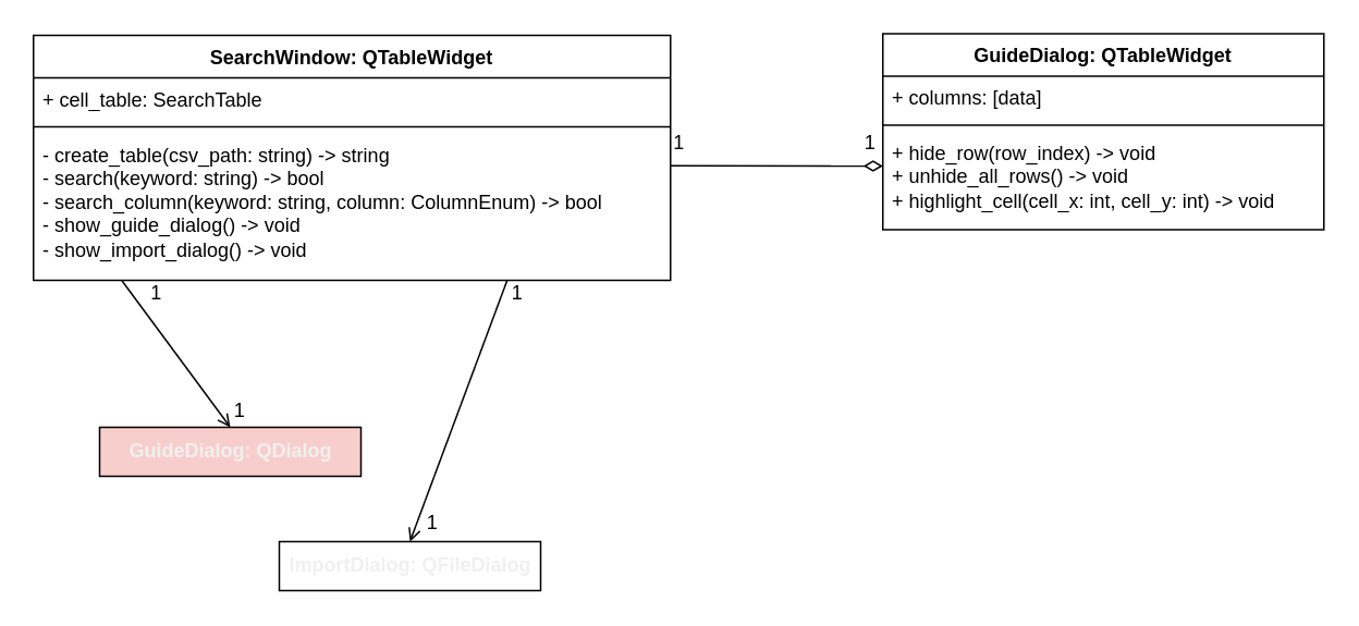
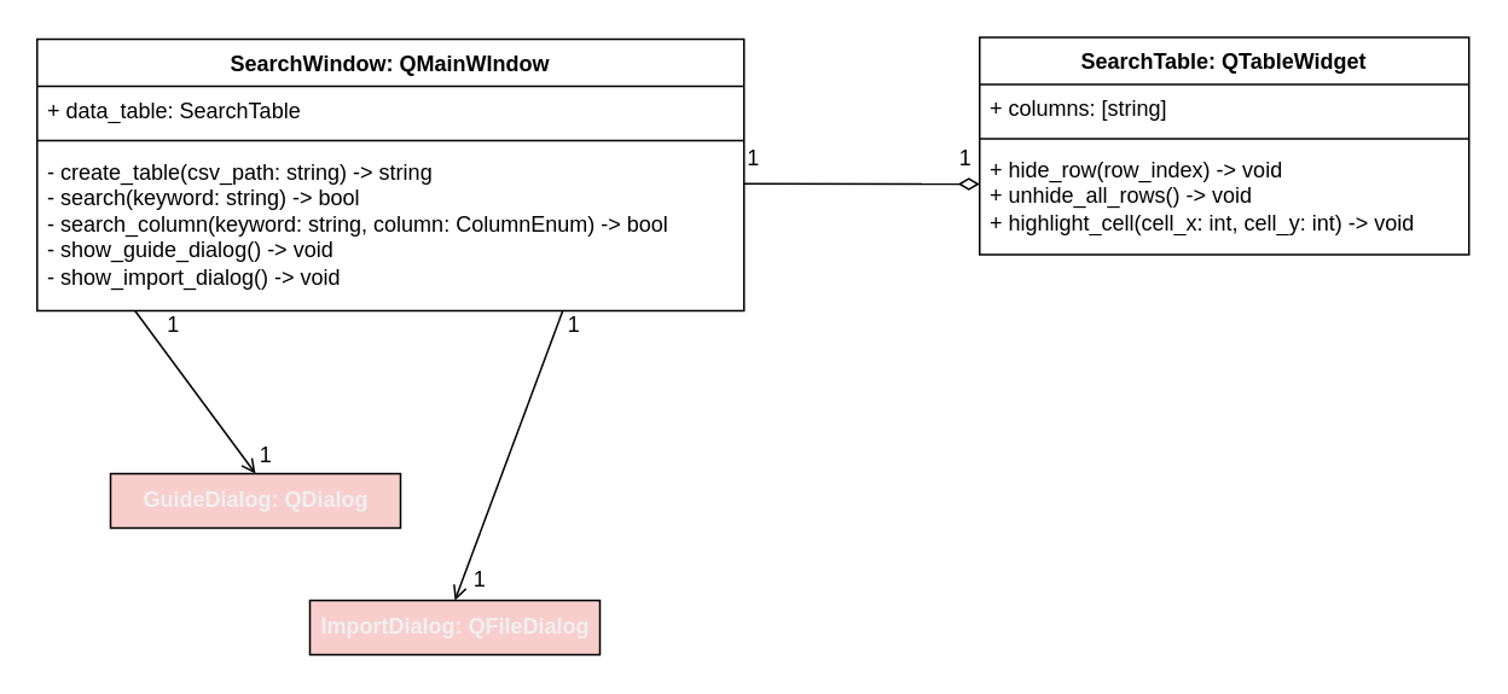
  <mxCell id="0" />
  <mxCell id="1" parent="0" />
- <mxCell id="2" value="SearchWindow: QTableWidget" style="swimlane;fontStyle=1;align=center;verticalAlign=top;childLayout=stackLayout;horizontal=1;startSize=26;horizontalStack=0;resizeParent=1;resizeParentMax=0;resizeLast=0;collapsible=1;marginBottom=0;whiteSpace=wrap;html=1;" vertex="1" parent="1"><mxGeometry x="20" y="21" width="390" height="150" as="geometry" /></mxCell>
- <mxCell id="3" value="+ cell_table: SearchTable" style="text;strokeColor=none;fillColor=none;align=left;verticalAlign=top;spacingLeft=4;spacingRight=4;overflow=hidden;rotatable=0;points=[[0,0.5],[1,0.5]];portConstraint=eastwest;whiteSpace=wrap;html=1;" vertex="1" parent="2"><mxGeometry y="26" width="390" height="26" as="geometry" /></mxCell>
+ <mxCell id="2" value="SearchWindow: QMainWIndow" style="swimlane;fontStyle=1;align=center;verticalAlign=top;childLayout=stackLayout;horizontal=1;startSize=26;horizontalStack=0;resizeParent=1;resizeParentMax=0;resizeLast=0;collapsible=1;marginBottom=0;whiteSpace=wrap;html=1;" vertex="1" parent="1"><mxGeometry x="20" y="21" width="390" height="150" as="geometry" /></mxCell>
+ <mxCell id="3" value="+ data_table: SearchTable" style="text;strokeColor=none;fillColor=none;align=left;verticalAlign=top;spacingLeft=4;spacingRight=4;overflow=hidden;rotatable=0;points=[[0,0.5],[1,0.5]];portConstraint=eastwest;whiteSpace=wrap;html=1;" vertex="1" parent="2"><mxGeometry y="26" width="390" height="26" as="geometry" /></mxCell>
  <mxCell id="4" value="" style="line;strokeWidth=1;fillColor=none;align=left;verticalAlign=middle;spacingTop=-1;spacingLeft=3;spacingRight=3;rotatable=0;labelPosition=right;points=[];portConstraint=eastwest;strokeColor=inherit;" vertex="1" parent="2"><mxGeometry y="52" width="390" height="8" as="geometry" /></mxCell>
  <mxCell id="5" value="&lt;div&gt;- create_table(csv_path: string) -&amp;gt; string&lt;br&gt;&lt;/div&gt;- search(keyword: string)&amp;nbsp;-&amp;gt;&amp;nbsp;bool&lt;div&gt;- search_column(&lt;span style=&quot;&quot;&gt;keyword: string, column: ColumnEnum&lt;/span&gt;&lt;span style=&quot;&quot;&gt;)&lt;/span&gt;&lt;span style=&quot;&quot;&gt;&amp;nbsp;&lt;/span&gt;&lt;span style=&quot;&quot;&gt;-&amp;gt;&amp;nbsp;&lt;/span&gt;&lt;span style=&quot;&quot;&gt;bool&lt;/span&gt;&lt;/div&gt;&lt;div&gt;- show_guide&lt;span style=&quot;background-color: initial;&quot;&gt;_dialog&lt;/span&gt;&lt;span style=&quot;background-color: initial;&quot;&gt;()&amp;nbsp;-&amp;gt;&amp;nbsp;void&lt;/span&gt;&lt;/div&gt;&lt;div&gt;- show_import_dialog() -&amp;gt; void&lt;span style=&quot;background-color: initial;&quot;&gt;&lt;br&gt;&lt;/span&gt;&lt;/div&gt;&lt;div&gt;&lt;br&gt;&lt;/div&gt;" style="text;strokeColor=none;fillColor=none;align=left;verticalAlign=top;spacingLeft=4;spacingRight=4;overflow=hidden;rotatable=0;points=[[0,0.5],[1,0.5]];portConstraint=eastwest;whiteSpace=wrap;html=1;labelBackgroundColor=none;" vertex="1" parent="2"><mxGeometry y="60" width="390" height="90" as="geometry" /></mxCell>
  <mxCell id="6" value="&lt;span style=&quot;color: rgb(240, 240, 240); font-family: Helvetica; font-size: 12px; font-style: normal; font-variant-ligatures: normal; font-variant-caps: normal; font-weight: 700; letter-spacing: normal; orphans: 2; text-align: center; text-indent: 0px; text-transform: none; widows: 2; word-spacing: 0px; -webkit-text-stroke-width: 0px; white-space: normal; text-decoration-thickness: initial; text-decoration-style: initial; text-decoration-color: initial; float: none; display: inline !important;&quot;&gt;GuideDialog: QDialog&lt;/span&gt;" style="rounded=0;whiteSpace=wrap;html=1;labelBackgroundColor=none;fillColor=#f8cecc;" vertex="1" parent="1"><mxGeometry x="60.5" y="261" width="160" height="30" as="geometry" /></mxCell>
- <mxCell id="7" value="&lt;span style=&quot;color: rgb(240, 240, 240); font-family: Helvetica; font-size: 12px; font-style: normal; font-variant-ligatures: normal; font-variant-caps: normal; font-weight: 700; letter-spacing: normal; orphans: 2; text-align: center; text-indent: 0px; text-transform: none; widows: 2; word-spacing: 0px; -webkit-text-stroke-width: 0px; white-space: normal; text-decoration-thickness: initial; text-decoration-style: initial; text-decoration-color: initial; float: none; display: inline !important;&quot;&gt;ImportDialog: QFileDialog&lt;/span&gt;" style="rounded=0;whiteSpace=wrap;html=1;labelBackgroundColor=none;" vertex="1" parent="1"><mxGeometry x="170.5" y="331" width="160" height="30" as="geometry" /></mxCell>
- <mxCell id="8" value="GuideDialog: QTableWidget" style="swimlane;fontStyle=1;align=center;verticalAlign=top;childLayout=stackLayout;horizontal=1;startSize=26;horizontalStack=0;resizeParent=1;resizeParentMax=0;resizeLast=0;collapsible=1;marginBottom=0;whiteSpace=wrap;html=1;" vertex="1" parent="1"><mxGeometry x="540" y="20" width="270" height="120" as="geometry" /></mxCell>
- <mxCell id="9" value="+ columns: [data]" style="text;strokeColor=none;fillColor=none;align=left;verticalAlign=top;spacingLeft=4;spacingRight=4;overflow=hidden;rotatable=0;points=[[0,0.5],[1,0.5]];portConstraint=eastwest;whiteSpace=wrap;html=1;" vertex="1" parent="8"><mxGeometry y="26" width="270" height="26" as="geometry" /></mxCell>
+ <mxCell id="7" value="&lt;span style=&quot;color: rgb(240, 240, 240); font-family: Helvetica; font-size: 12px; font-style: normal; font-variant-ligatures: normal; font-variant-caps: normal; font-weight: 700; letter-spacing: normal; orphans: 2; text-align: center; text-indent: 0px; text-transform: none; widows: 2; word-spacing: 0px; -webkit-text-stroke-width: 0px; white-space: normal; text-decoration-thickness: initial; text-decoration-style: initial; text-decoration-color: initial; float: none; display: inline !important;&quot;&gt;ImportDialog: QFileDialog&lt;/span&gt;" style="rounded=0;whiteSpace=wrap;html=1;labelBackgroundColor=none;fillColor=#f8cecc;" vertex="1" parent="1"><mxGeometry x="170.5" y="331" width="160" height="30" as="geometry" /></mxCell>
+ <mxCell id="8" value="SearchTable: QTableWidget" style="swimlane;fontStyle=1;align=center;verticalAlign=top;childLayout=stackLayout;horizontal=1;startSize=26;horizontalStack=0;resizeParent=1;resizeParentMax=0;resizeLast=0;collapsible=1;marginBottom=0;whiteSpace=wrap;html=1;" vertex="1" parent="1"><mxGeometry x="540" y="20" width="270" height="120" as="geometry" /></mxCell>
+ <mxCell id="9" value="+ columns: [string]" style="text;strokeColor=none;fillColor=none;align=left;verticalAlign=top;spacingLeft=4;spacingRight=4;overflow=hidden;rotatable=0;points=[[0,0.5],[1,0.5]];portConstraint=eastwest;whiteSpace=wrap;html=1;" vertex="1" parent="8"><mxGeometry y="26" width="270" height="26" as="geometry" /></mxCell>
  <mxCell id="10" value="" style="line;strokeWidth=1;fillColor=none;align=left;verticalAlign=middle;spacingTop=-1;spacingLeft=3;spacingRight=3;rotatable=0;labelPosition=right;points=[];portConstraint=eastwest;strokeColor=inherit;" vertex="1" parent="8"><mxGeometry y="52" width="270" height="8" as="geometry" /></mxCell>
  <mxCell id="11" value="&lt;div&gt;+ hide_row(row_index)&lt;span style=&quot;&quot;&gt;&amp;nbsp;&lt;/span&gt;&lt;span style=&quot;&quot;&gt;-&amp;gt; void&lt;/span&gt;&lt;/div&gt;&lt;div&gt;+ unhide_all_rows() -&amp;gt; void&lt;br&gt;&lt;/div&gt;&lt;div&gt;+ highlight_cell(cell_x: int, cell_y: int) -&amp;gt; void&lt;/div&gt;" style="text;strokeColor=none;fillColor=none;align=left;verticalAlign=top;spacingLeft=4;spacingRight=4;overflow=hidden;rotatable=0;points=[[0,0.5],[1,0.5]];portConstraint=eastwest;whiteSpace=wrap;html=1;labelBackgroundColor=none;" vertex="1" parent="8"><mxGeometry y="60" width="270" height="60" as="geometry" /></mxCell>
  <mxCell id="12" value="" style="edgeStyle=none;orthogonalLoop=1;jettySize=auto;html=1;rounded=0;entryX=0.5;entryY=0;entryDx=0;entryDy=0;endArrow=open;endFill=0;" edge="1" parent="1" target="6"><mxGeometry width="100" relative="1" as="geometry"><mxPoint x="74" y="171" as="sourcePoint" /><mxPoint x="140" y="191" as="targetPoint" /><Array as="points" /></mxGeometry></mxCell>
  <mxCell id="13" value="" style="edgeStyle=none;orthogonalLoop=1;jettySize=auto;html=1;rounded=0;entryX=0.5;entryY=0;entryDx=0;entryDy=0;endArrow=open;endFill=0;" edge="1" parent="1" target="7"><mxGeometry width="100" relative="1" as="geometry"><mxPoint x="310" y="171" as="sourcePoint" /><mxPoint x="310" y="211" as="targetPoint" /><Array as="points" /></mxGeometry></mxCell>
  <mxCell id="14" value="1" style="text;html=1;align=center;verticalAlign=middle;resizable=0;points=[];autosize=1;strokeColor=none;fillColor=none;" vertex="1" parent="1"><mxGeometry x="131" y="236" width="30" height="30" as="geometry" /></mxCell>
  <mxCell id="15" value="1" style="text;html=1;align=center;verticalAlign=middle;resizable=0;points=[];autosize=1;strokeColor=none;fillColor=none;" vertex="1" parent="1"><mxGeometry x="80" y="164" width="30" height="30" as="geometry" /></mxCell>
  <mxCell id="16" value="1" style="text;html=1;align=center;verticalAlign=middle;resizable=0;points=[];autosize=1;strokeColor=none;fillColor=none;" vertex="1" parent="1"><mxGeometry x="300.5" y="164" width="30" height="30" as="geometry" /></mxCell>
  <mxCell id="17" value="1" style="text;html=1;align=center;verticalAlign=middle;resizable=0;points=[];autosize=1;strokeColor=none;fillColor=none;" vertex="1" parent="1"><mxGeometry x="249" y="305" width="30" height="30" as="geometry" /></mxCell>
  <mxCell id="18" value="" style="edgeStyle=none;orthogonalLoop=1;jettySize=auto;html=1;rounded=0;exitX=1;exitY=0.221;exitDx=0;exitDy=0;exitPerimeter=0;endArrow=diamondThin;endFill=0;endSize=9;" edge="1" parent="1" source="5"><mxGeometry width="100" relative="1" as="geometry"><mxPoint x="380" y="101" as="sourcePoint" /><mxPoint x="540" y="101" as="targetPoint" /><Array as="points" /></mxGeometry></mxCell>
  <mxCell id="19" value="1" style="text;html=1;align=center;verticalAlign=middle;resizable=0;points=[];autosize=1;strokeColor=none;fillColor=none;" vertex="1" parent="1"><mxGeometry x="400" y="72" width="30" height="30" as="geometry" /></mxCell>
  <mxCell id="20" value="1" style="text;html=1;align=center;verticalAlign=middle;resizable=0;points=[];autosize=1;strokeColor=none;fillColor=none;" vertex="1" parent="1"><mxGeometry x="517" y="72" width="30" height="30" as="geometry" /></mxCell>
